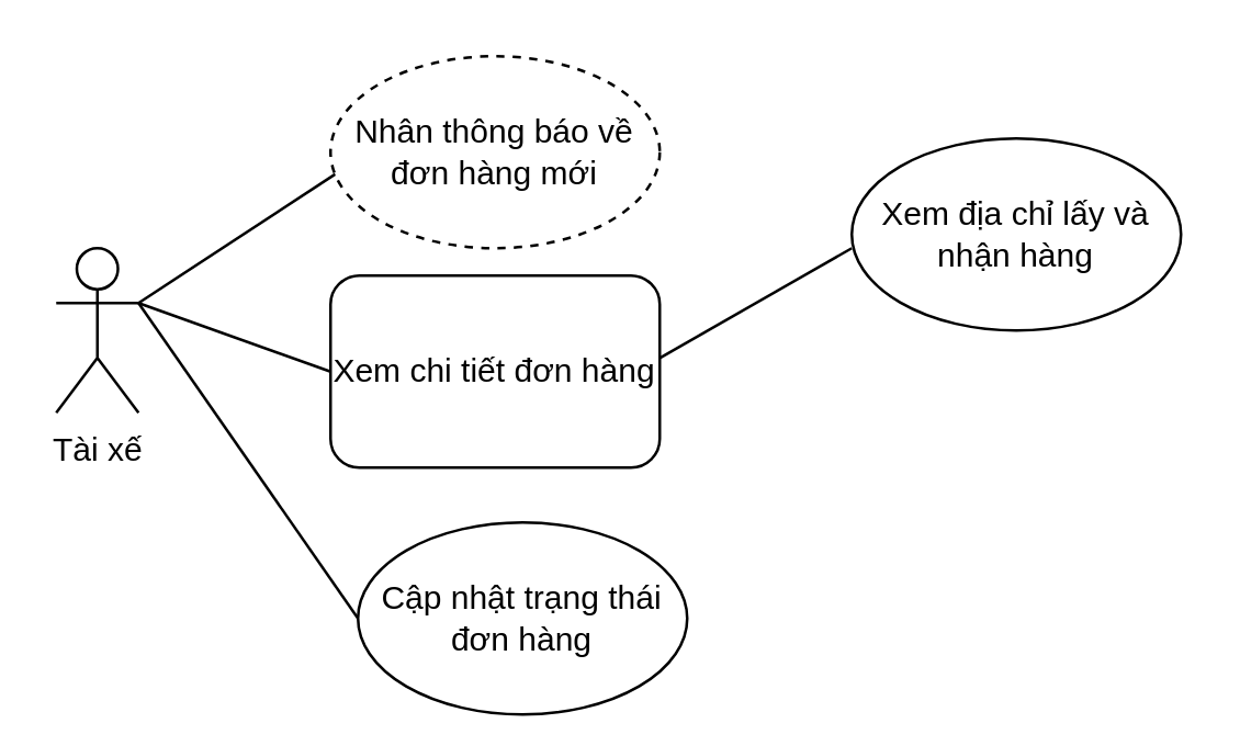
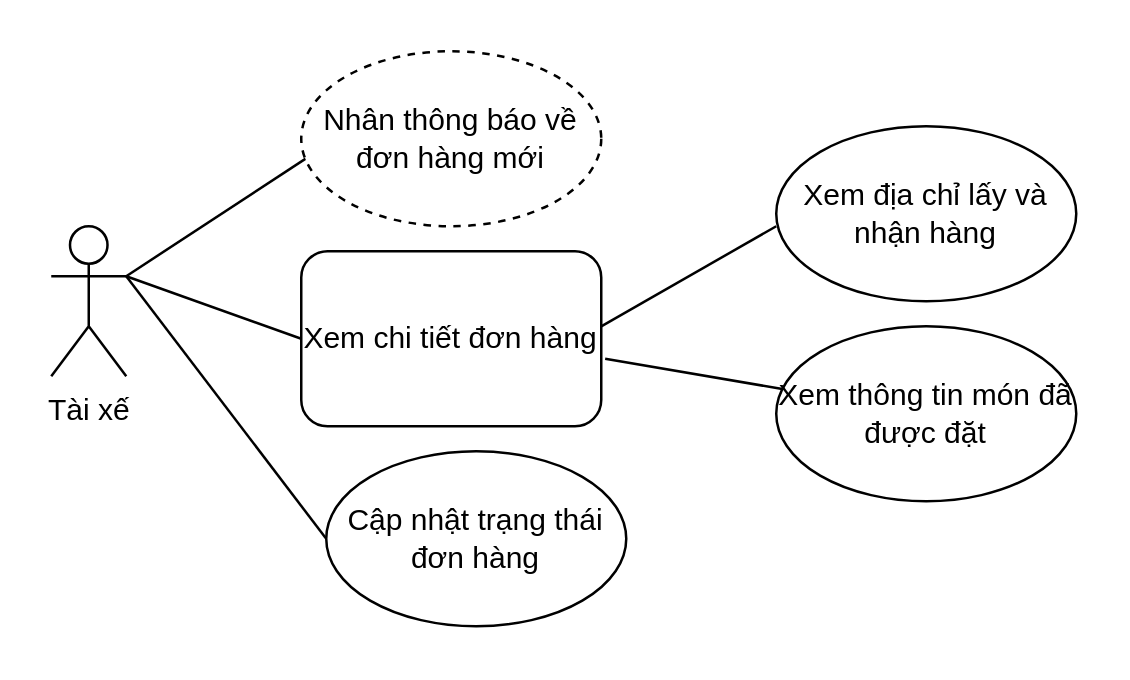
  <mxCell id="0" />
  <mxCell id="1" parent="0" />
  <mxCell id="2" value="Tài xế" style="shape=umlActor;verticalLabelPosition=bottom;verticalAlign=top;html=1;outlineConnect=0;" vertex="1" parent="1"><mxGeometry x="20" y="90" width="30" height="60" as="geometry" /></mxCell>
  <mxCell id="3" value="" style="endArrow=none;html=1;rounded=0;exitX=1;exitY=0.333;exitDx=0;exitDy=0;exitPerimeter=0;entryX=0.02;entryY=0.608;entryDx=0;entryDy=0;entryPerimeter=0;" edge="1" parent="1" source="2" target="4"><mxGeometry width="50" height="50" relative="1" as="geometry"><mxPoint x="200" y="160" as="sourcePoint" /><mxPoint x="110" y="70" as="targetPoint" /></mxGeometry></mxCell>
  <mxCell id="4" value="Nhân thông báo về đơn hàng mới" style="ellipse;whiteSpace=wrap;html=1;dashed=1;" vertex="1" parent="1"><mxGeometry x="120" y="20" width="120" height="70" as="geometry" /></mxCell>
  <mxCell id="5" value="" style="endArrow=none;html=1;rounded=0;exitX=1;exitY=0.333;exitDx=0;exitDy=0;exitPerimeter=0;entryX=0;entryY=0.5;entryDx=0;entryDy=0;" edge="1" parent="1" source="2" target="6"><mxGeometry width="50" height="50" relative="1" as="geometry"><mxPoint x="60" y="120" as="sourcePoint" /><mxPoint x="120" y="120" as="targetPoint" /></mxGeometry></mxCell>
  <mxCell id="6" value="Xem chi tiết đơn hàng" style="whiteSpace=wrap;html=1;rounded=1;" vertex="1" parent="1"><mxGeometry x="120" y="100" width="120" height="70" as="geometry" /></mxCell>
  <mxCell id="7" value="" style="endArrow=none;html=1;rounded=0;entryX=0;entryY=0.5;entryDx=0;entryDy=0;" edge="1" parent="1" target="8"><mxGeometry width="50" height="50" relative="1" as="geometry"><mxPoint x="50" y="110" as="sourcePoint" /><mxPoint x="110" y="190" as="targetPoint" /></mxGeometry></mxCell>
- <mxCell id="8" value="Cập nhật trạng thái đơn hàng" style="ellipse;whiteSpace=wrap;html=1;" vertex="1" parent="1"><mxGeometry x="130" y="190" width="120" height="70" as="geometry" /></mxCell>
+ <mxCell id="8" value="Cập nhật trạng thái đơn hàng" style="ellipse;whiteSpace=wrap;html=1;" vertex="1" parent="1"><mxGeometry x="130" y="180" width="120" height="70" as="geometry" /></mxCell>
  <mxCell id="9" value="" style="endArrow=none;html=1;rounded=0;exitX=1;exitY=0.429;exitDx=0;exitDy=0;exitPerimeter=0;" edge="1" parent="1" source="6"><mxGeometry width="50" height="50" relative="1" as="geometry"><mxPoint x="350" y="120" as="sourcePoint" /><mxPoint x="310" y="90" as="targetPoint" /></mxGeometry></mxCell>
  <mxCell id="10" value="Xem địa chỉ lấy và nhận hàng" style="ellipse;whiteSpace=wrap;html=1;" vertex="1" parent="1"><mxGeometry x="310" y="50" width="120" height="70" as="geometry" /></mxCell>
+ <mxCell id="11" value="Xem thông tin món đã được đặt" style="ellipse;whiteSpace=wrap;html=1;" vertex="1" parent="1"><mxGeometry x="310" y="130" width="120" height="70" as="geometry" /></mxCell>
+ <mxCell id="12" value="" style="endArrow=none;html=1;rounded=0;exitX=1.013;exitY=0.614;exitDx=0;exitDy=0;exitPerimeter=0;" edge="1" parent="1" source="6" target="11"><mxGeometry width="50" height="50" relative="1" as="geometry"><mxPoint x="250" y="140" as="sourcePoint" /><mxPoint x="320" y="100" as="targetPoint" /></mxGeometry></mxCell>
